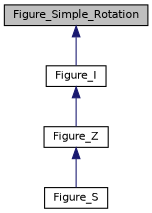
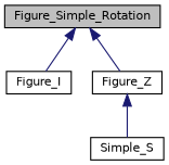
  digraph {
    node [color=black fillcolor=white fontname=Helvetica fontsize=10 shape=record style=filled]
    edge [color=midnightblue dir=back fontname=Helvetica fontsize=10 labelfontname=Helvetica labelfontsize=10 style=solid]
    n1 [fillcolor=grey75 fontcolor=black height=0.2 label=Figure_Simple_Rotation width=0.4]
    n2 [height=0.2 label=Figure_I width=0.4]
    n3 [height=0.2 label=Figure_Z width=0.4]
-   n4 [height=0.2 label=Figure_S width=0.4]
+   n4 [height=0.2 label=Simple_S width=0.4]
    n1 -> n2
-   n2 -> n3
+   n1 -> n3
    n3 -> n4
  }
